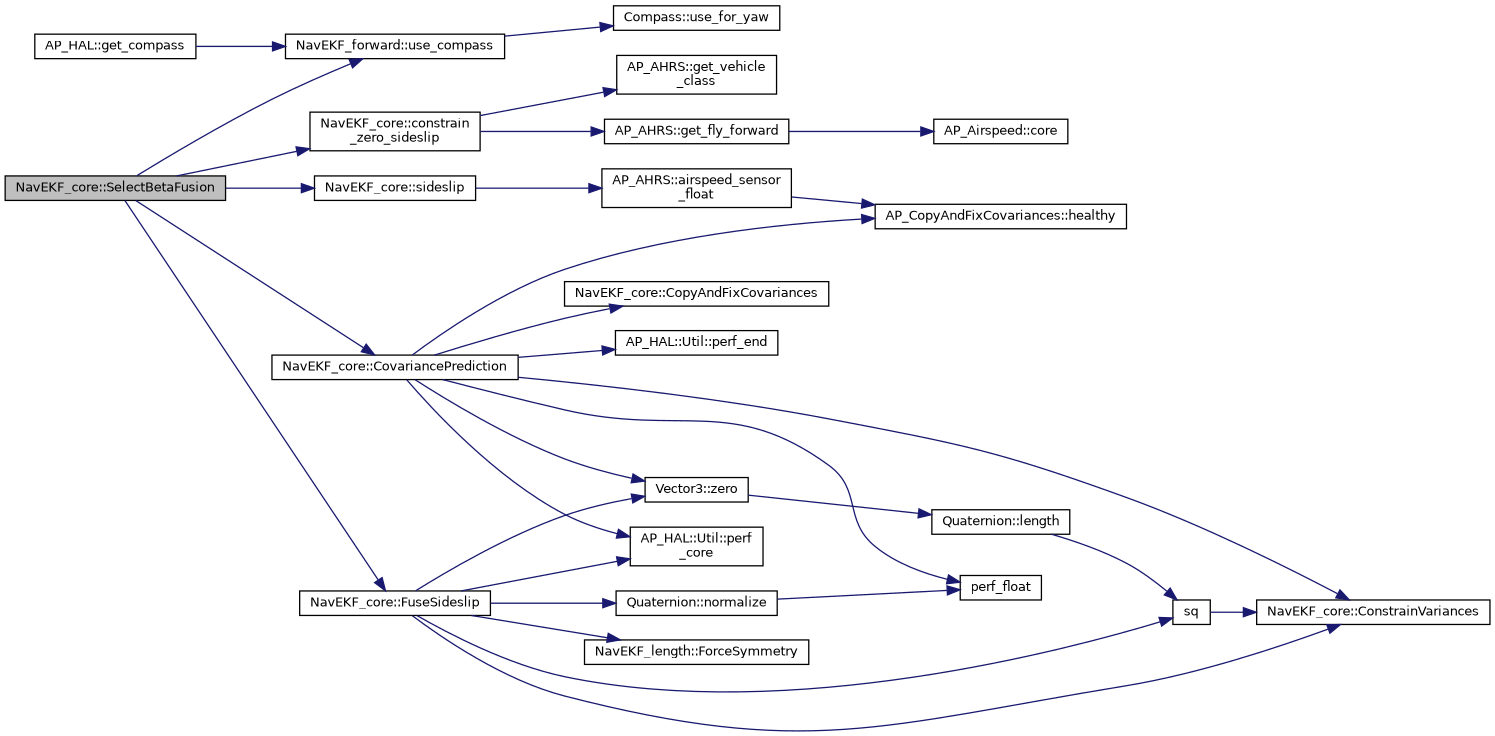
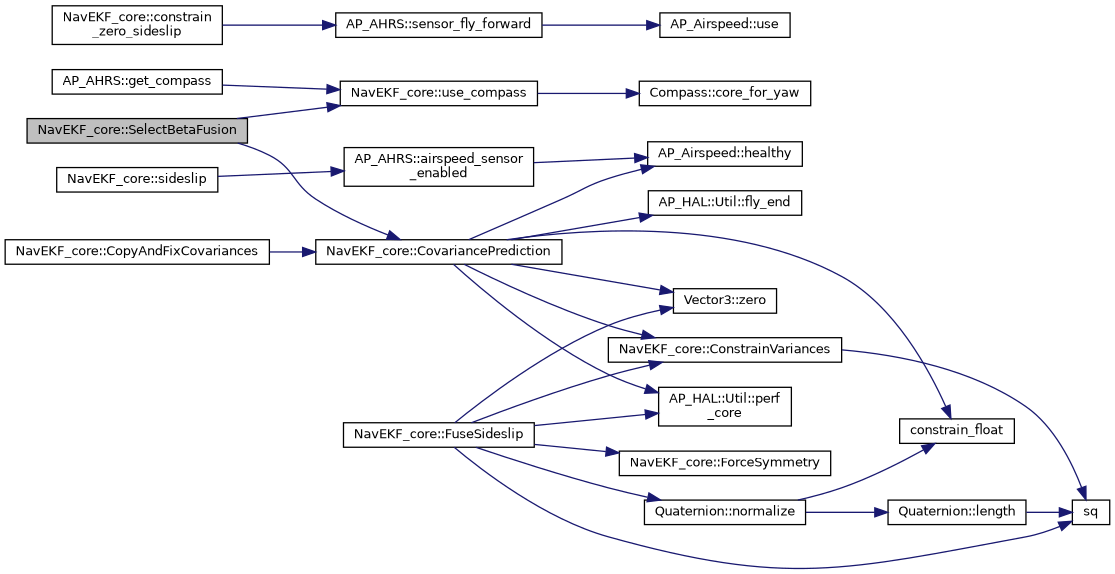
  digraph {
    rankdir=LR
    node [color=black fillcolor=white fontname=Helvetica fontsize=10 shape=record style=filled]
    edge [color=midnightblue fontname=Helvetica fontsize=10 labelfontname=Helvetica labelfontsize=10 style=solid]
    n1 [fillcolor=grey75 fontcolor=black height=0.2 label="NavEKF_core::SelectBetaFusion" width=0.4]
-   n2 [height=0.2 label="NavEKF_forward::use_compass" width=0.4]
+   n2 [height=0.2 label="NavEKF_core::use_compass" width=0.4]
    n3 [height=0.2 label="NavEKF_core::sideslip" width=0.4]
    n4 [height=0.2 label="NavEKF_core::constrain\l_zero_sideslip" width=0.4]
    n5 [height=0.2 label="NavEKF_core::CovariancePrediction" width=0.4]
    n6 [height=0.2 label="NavEKF_core::FuseSideslip" width=0.4]
-   n7 [height=0.2 label="Compass::use_for_yaw" width=0.4]
-   n8 [height=0.2 label="AP_AHRS::airspeed_sensor\l_float" width=0.4]
-   n9 [height=0.2 label="AP_AHRS::get_fly_forward" width=0.4]
-   n10 [height=0.2 label="AP_AHRS::get_vehicle\l_class" width=0.4]
-   n11 [height=0.2 label="AP_CopyAndFixCovariances::healthy" width=0.4]
+   n7 [height=0.2 label="Compass::core_for_yaw" width=0.4]
+   n8 [height=0.2 label="AP_AHRS::airspeed_sensor\l_enabled" width=0.4]
+   n9 [height=0.2 label="AP_AHRS::sensor_fly_forward" width=0.4]
+   n11 [height=0.2 label="AP_Airspeed::healthy" width=0.4]
    n12 [height=0.2 label="AP_HAL::Util::perf\l_core" width=0.4]
-   n13 [height=0.2 label=perf_float width=0.4]
+   n13 [height=0.2 label=constrain_float width=0.4]
    n14 [height=0.2 label="NavEKF_core::CopyAndFixCovariances" width=0.4]
    n15 [height=0.2 label="NavEKF_core::ConstrainVariances" width=0.4]
    n16 [height=0.2 label="Vector3::zero" width=0.4]
-   n17 [height=0.2 label="AP_HAL::Util::perf_end" width=0.4]
+   n17 [height=0.2 label="AP_HAL::Util::fly_end" width=0.4]
    n18 [height=0.2 label=sq width=0.4]
    n19 [height=0.2 label="Quaternion::normalize" width=0.4]
-   n20 [height=0.2 label="NavEKF_length::ForceSymmetry" width=0.4]
-   n21 [height=0.2 label="AP_HAL::get_compass" width=0.4]
-   n22 [height=0.2 label="AP_Airspeed::core" width=0.4]
+   n20 [height=0.2 label="NavEKF_core::ForceSymmetry" width=0.4]
+   n21 [height=0.2 label="AP_AHRS::get_compass" width=0.4]
+   n22 [height=0.2 label="AP_Airspeed::use" width=0.4]
    n23 [height=0.2 label="Quaternion::length" width=0.4]
    n1 -> n2
-   n1 -> n3
-   n1 -> n4
    n1 -> n5
-   n1 -> n6
    n2 -> n7
    n3 -> n8
    n4 -> n9
-   n4 -> n10
    n5 -> n11
    n5 -> n12
    n5 -> n13
-   n5 -> n14
+   n14 -> n5
    n5 -> n15
    n5 -> n16
    n5 -> n17
    n6 -> n12
    n6 -> n15
    n6 -> n16
    n6 -> n18
    n6 -> n19
    n6 -> n20
    n8 -> n11
    n9 -> n22
-   n18 -> n15
+   n15 -> n18
    n19 -> n13
-   n16 -> n23
+   n19 -> n23
    n21 -> n2
    n23 -> n18
  }
